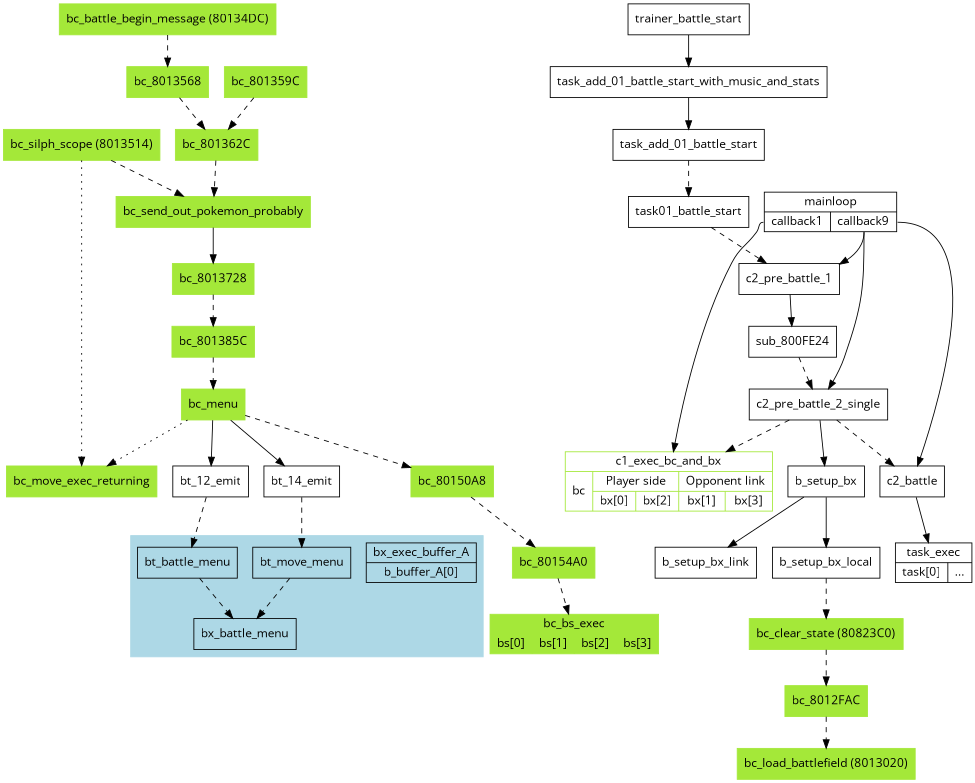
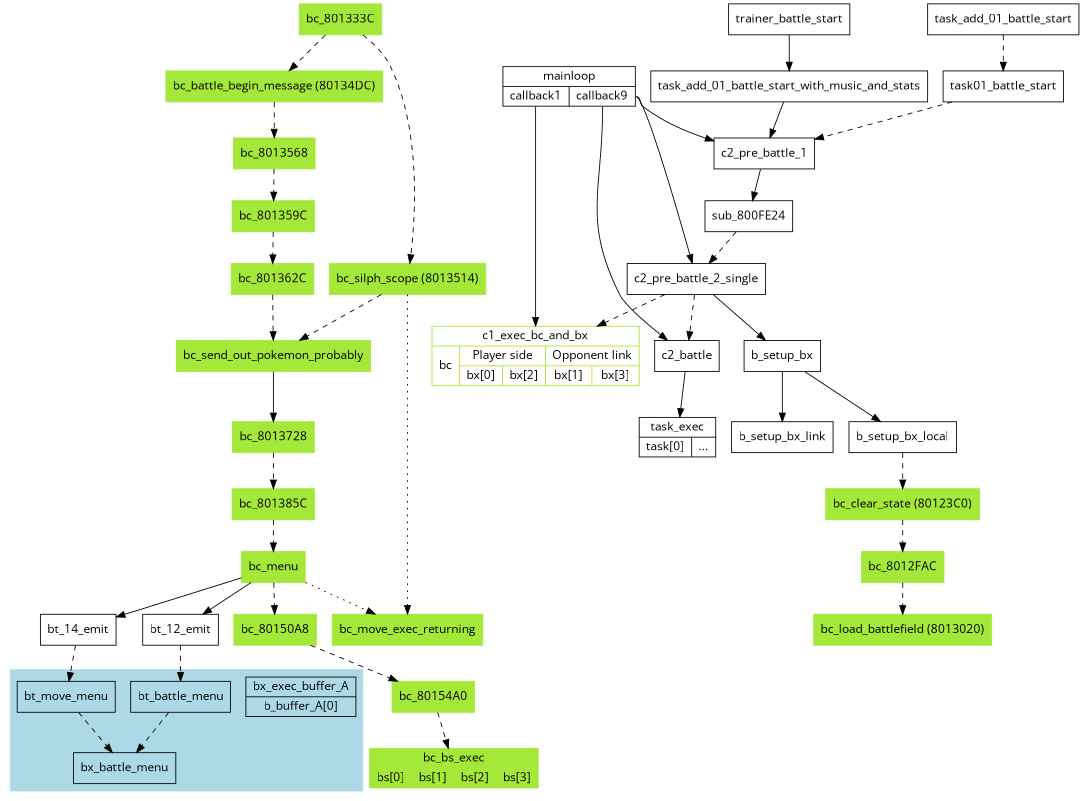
  digraph {
    fontname="Open Sans"
    mclimit=40
    node [fontname="Open Sans" shape=record]
    edge [fontname="Open Sans" style=dashed]
    n1 [label="{bx_exec_buffer_A|<bt>b_buffer_A[0]}"]
    n2 [label=bx_battle_menu]
    bt_move_menu
    bt_battle_menu
    n5 [label="{mainloop|{<c1>callback1|<c2>callback9}}"]
    n6 [label=c2_battle]
    n7 [color="#a4e839" label="{c1_exec_bc_and_bx|{<bc>bc|{Player side|{bx[0]|bx[2]}}|{Opponent link|{bx[1]|<bx>bx[3]}}}}"]
    c2_pre_battle_1
    c2_pre_battle_2_single
    n10 [label="{task_exec|{<t>task[0]|...}}"]
    sub_800FE24
    b_setup_bx
    n13 [color="#a4e839" label="{bc_bs_exec|{<bs>bs[0]|bs[1]|bs[2]|bs[3]}}" style=filled]
    n14 [color="#a4e839" label=bc_move_exec_returning style=filled]
    bc_menu [color="#a4e839" style=filled]
    bc_80150A8 [color="#a4e839" style=filled]
    bt_12_emit
    bt_14_emit
    bc_80154A0 [color="#a4e839" style=filled]
-   n20 [color="#a4e839" label="bc_clear_state (80823C0)" style=filled]
+   n20 [color="#a4e839" label="bc_clear_state (80123C0)" style=filled]
    bc_8012FAC [color="#a4e839" style=filled]
    n22 [color="#a4e839" label="bc_load_battlefield (8013020)" style=filled]
+   bc_801333C [color="#a4e839" style=filled]
    n24 [color="#a4e839" label="bc_silph_scope (8013514)" style=filled]
    n25 [color="#a4e839" label="bc_battle_begin_message (80134DC)" style=filled]
    bc_send_out_pokemon_probably [color="#a4e839" style=filled]
    bc_8013568 [color="#a4e839" style=filled]
    bc_8013728 [color="#a4e839" style=filled]
    bc_801359C [color="#a4e839" style=filled]
    bc_801362C [color="#a4e839" style=filled]
    bc_801385C [color="#a4e839" style=filled]
    b_setup_bx_local
    b_setup_bx_link
    trainer_battle_start
    task_add_01_battle_start_with_music_and_stats
    task_add_01_battle_start
    task01_battle_start
    subgraph cluster_1 {
      color=lightblue
      style=filled
      n1
      n2
      bt_move_menu
      bt_battle_menu
    }
    bt_move_menu -> n2
    bt_battle_menu -> n2
    n5 -> n6 [tailport=c2 style=""]
    n5 -> n7 [tailport=c1 style=""]
    n5 -> c2_pre_battle_1 [tailport=c2 style=""]
    n5 -> c2_pre_battle_2_single [tailport=c2 style=""]
    n6 -> n10 [style=""]
    c2_pre_battle_1 -> sub_800FE24 [style=""]
    c2_pre_battle_2_single -> n6
    c2_pre_battle_2_single -> n7
    c2_pre_battle_2_single -> b_setup_bx [style=""]
    sub_800FE24 -> c2_pre_battle_2_single
    b_setup_bx -> b_setup_bx_local [style=""]
    b_setup_bx -> b_setup_bx_link [style=""]
    bc_menu -> n14 [style=dotted]
    bc_menu -> bc_80150A8
    bc_menu -> bt_12_emit [style=""]
    bc_menu -> bt_14_emit [style=""]
    bc_80150A8 -> bc_80154A0
    bt_12_emit -> bt_battle_menu
    bt_14_emit -> bt_move_menu
    bc_80154A0 -> n13
    n20 -> bc_8012FAC
    bc_8012FAC -> n22
+   bc_801333C -> n24
+   bc_801333C -> n25
    n24 -> n14 [style=dotted]
    n24 -> bc_send_out_pokemon_probably
    n25 -> bc_8013568
    bc_send_out_pokemon_probably -> bc_8013728 [style=""]
-   bc_8013568 -> bc_801362C
+   bc_8013568 -> bc_801359C
    bc_8013728 -> bc_801385C
    bc_801359C -> bc_801362C
    bc_801362C -> bc_send_out_pokemon_probably
    bc_801385C -> bc_menu
    b_setup_bx_local -> n20
    trainer_battle_start -> task_add_01_battle_start_with_music_and_stats [style=""]
-   task_add_01_battle_start_with_music_and_stats -> task_add_01_battle_start [style=""]
+   task_add_01_battle_start_with_music_and_stats -> c2_pre_battle_1 [style=""]
    task_add_01_battle_start -> task01_battle_start
    task01_battle_start -> c2_pre_battle_1
  }
